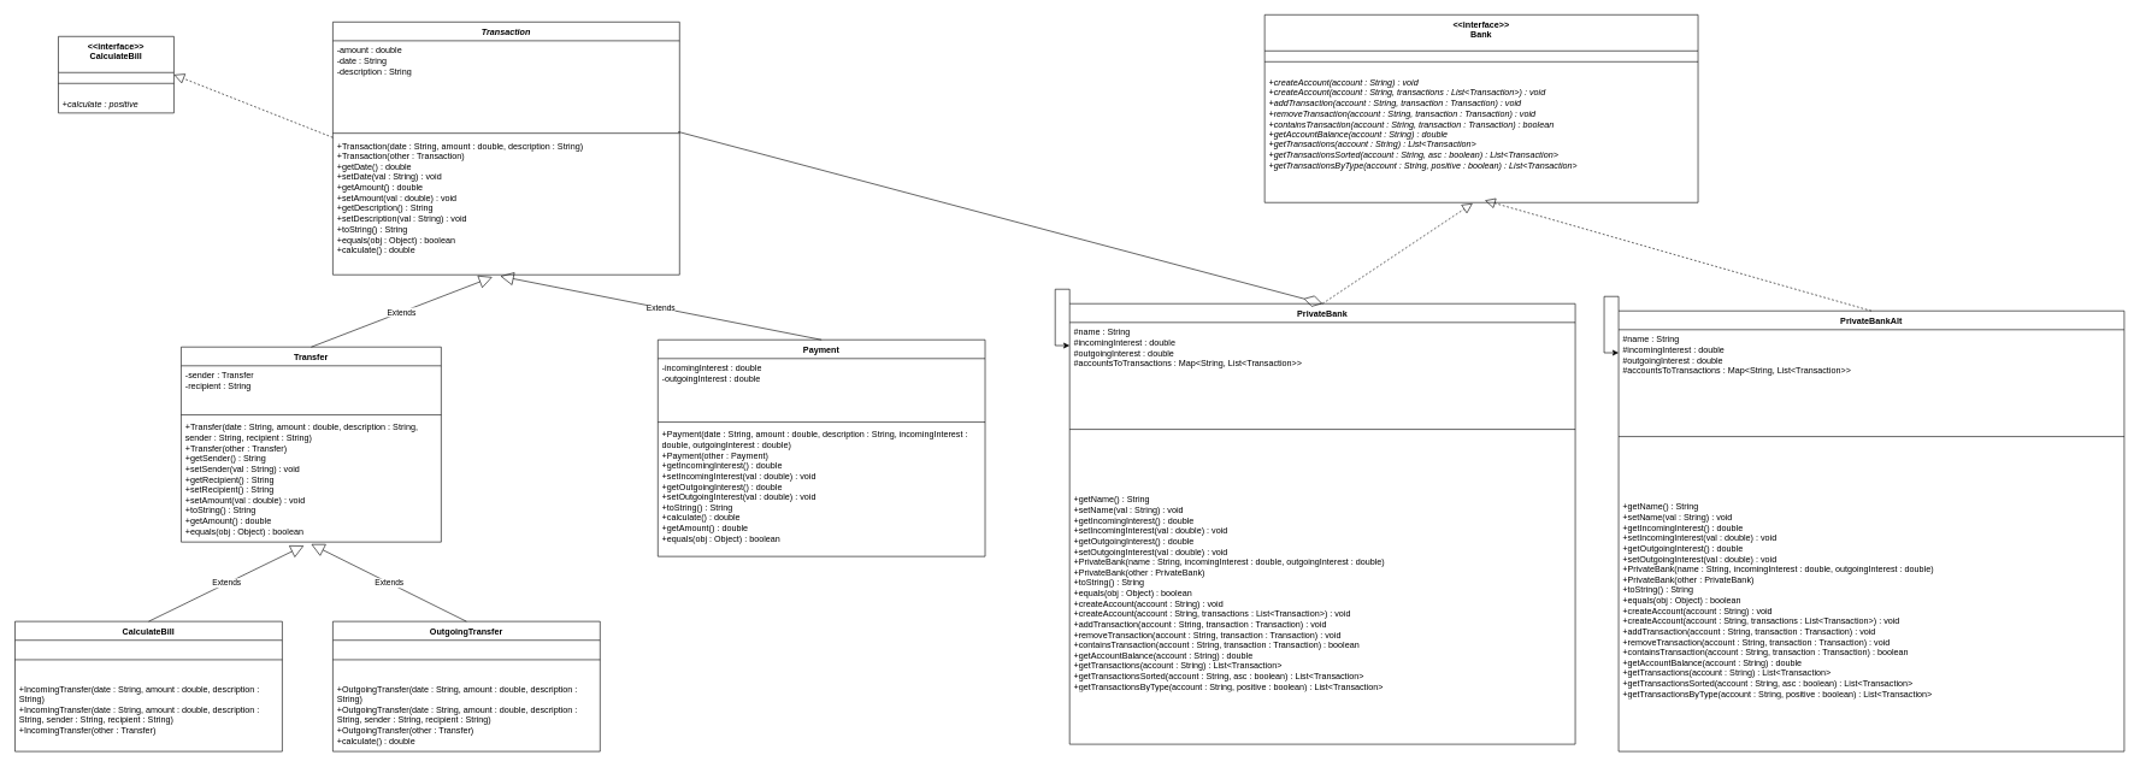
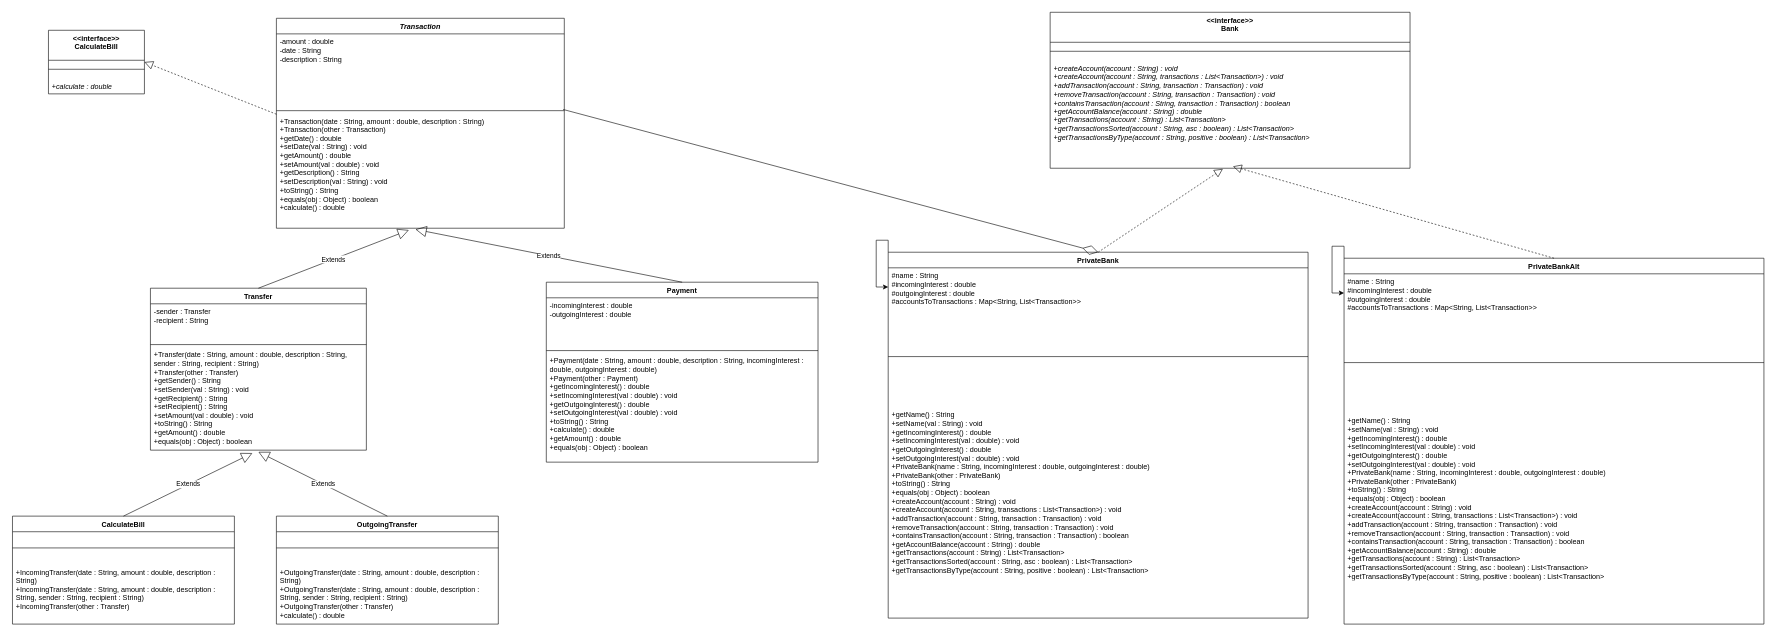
  <mxCell id="0" />
  <mxCell id="1" parent="0" />
  <mxCell id="2" value="&amp;lt;&amp;lt;interface&amp;gt;&amp;gt;&lt;div&gt;CalculateBill&lt;/div&gt;" style="swimlane;fontStyle=1;align=center;verticalAlign=top;childLayout=stackLayout;horizontal=1;startSize=50;horizontalStack=0;resizeParent=1;resizeParentMax=0;resizeLast=0;collapsible=1;marginBottom=0;whiteSpace=wrap;html=1;" vertex="1" parent="1"><mxGeometry x="80" y="50" width="160" height="106" as="geometry" /></mxCell>
  <mxCell id="3" value="" style="line;strokeWidth=1;fillColor=none;align=left;verticalAlign=middle;spacingTop=-1;spacingLeft=3;spacingRight=3;rotatable=0;labelPosition=right;points=[];portConstraint=eastwest;strokeColor=inherit;" vertex="1" parent="2"><mxGeometry y="50" width="160" height="30" as="geometry" /></mxCell>
- <mxCell id="4" value="+&lt;i&gt;calculate : positive&lt;/i&gt;" style="text;strokeColor=none;fillColor=none;align=left;verticalAlign=top;spacingLeft=4;spacingRight=4;overflow=hidden;rotatable=0;points=[[0,0.5],[1,0.5]];portConstraint=eastwest;whiteSpace=wrap;html=1;" vertex="1" parent="2"><mxGeometry y="80" width="160" height="26" as="geometry" /></mxCell>
+ <mxCell id="4" value="+&lt;i&gt;calculate : double&lt;/i&gt;" style="text;strokeColor=none;fillColor=none;align=left;verticalAlign=top;spacingLeft=4;spacingRight=4;overflow=hidden;rotatable=0;points=[[0,0.5],[1,0.5]];portConstraint=eastwest;whiteSpace=wrap;html=1;" vertex="1" parent="2"><mxGeometry y="80" width="160" height="26" as="geometry" /></mxCell>
  <mxCell id="5" value="&lt;i&gt;Transaction&lt;/i&gt;" style="swimlane;fontStyle=1;align=center;verticalAlign=top;childLayout=stackLayout;horizontal=1;startSize=26;horizontalStack=0;resizeParent=1;resizeParentMax=0;resizeLast=0;collapsible=1;marginBottom=0;whiteSpace=wrap;html=1;" vertex="1" parent="1"><mxGeometry x="460" y="30" width="480" height="350" as="geometry" /></mxCell>
  <mxCell id="6" value="-amount : double&lt;div&gt;-date : String&lt;/div&gt;&lt;div&gt;-description : String&lt;span style=&quot;white-space: pre;&quot;&gt;&#09;&lt;/span&gt;&lt;/div&gt;" style="text;strokeColor=none;fillColor=none;align=left;verticalAlign=top;spacingLeft=4;spacingRight=4;overflow=hidden;rotatable=0;points=[[0,0.5],[1,0.5]];portConstraint=eastwest;whiteSpace=wrap;html=1;" vertex="1" parent="5"><mxGeometry y="26" width="480" height="124" as="geometry" /></mxCell>
  <mxCell id="7" value="" style="line;strokeWidth=1;fillColor=none;align=left;verticalAlign=middle;spacingTop=-1;spacingLeft=3;spacingRight=3;rotatable=0;labelPosition=right;points=[];portConstraint=eastwest;strokeColor=inherit;" vertex="1" parent="5"><mxGeometry y="150" width="480" height="8" as="geometry" /></mxCell>
  <mxCell id="8" value="+Transaction(date : String, amount : double, description : String)&lt;div&gt;+Transaction(other : Transaction)&lt;/div&gt;&lt;div&gt;+getDate() : double&lt;/div&gt;&lt;div&gt;+setDate(val : String) : void&lt;/div&gt;&lt;div&gt;+getAmount() : double&lt;/div&gt;&lt;div&gt;+setAmount(val : double) : void&lt;/div&gt;&lt;div&gt;+getDescription() : String&lt;/div&gt;&lt;div&gt;+setDescription(val : String) : void&lt;/div&gt;&lt;div&gt;+toString() : String&lt;/div&gt;&lt;div&gt;+equals(obj : Object) : boolean&lt;/div&gt;&lt;div&gt;+calculate() : double&lt;/div&gt;&lt;div&gt;&lt;br&gt;&lt;/div&gt;" style="text;strokeColor=none;fillColor=none;align=left;verticalAlign=top;spacingLeft=4;spacingRight=4;overflow=hidden;rotatable=0;points=[[0,0.5],[1,0.5]];portConstraint=eastwest;whiteSpace=wrap;html=1;" vertex="1" parent="5"><mxGeometry y="158" width="480" height="192" as="geometry" /></mxCell>
  <mxCell id="9" value="" style="endArrow=block;dashed=1;endFill=0;endSize=12;html=1;rounded=0;exitX=0;exitY=0.01;exitDx=0;exitDy=0;exitPerimeter=0;entryX=1;entryY=0.5;entryDx=0;entryDy=0;" edge="1" parent="1" source="8" target="2"><mxGeometry width="160" relative="1" as="geometry"><mxPoint x="630" y="380" as="sourcePoint" /><mxPoint x="790" y="380" as="targetPoint" /></mxGeometry></mxCell>
  <mxCell id="10" value="Transfer" style="swimlane;fontStyle=1;align=center;verticalAlign=top;childLayout=stackLayout;horizontal=1;startSize=26;horizontalStack=0;resizeParent=1;resizeParentMax=0;resizeLast=0;collapsible=1;marginBottom=0;whiteSpace=wrap;html=1;" vertex="1" parent="1"><mxGeometry x="250" y="480" width="360" height="270" as="geometry" /></mxCell>
  <mxCell id="11" value="-sender : Transfer&lt;div&gt;-recipient : String&lt;/div&gt;" style="text;strokeColor=none;fillColor=none;align=left;verticalAlign=top;spacingLeft=4;spacingRight=4;overflow=hidden;rotatable=0;points=[[0,0.5],[1,0.5]];portConstraint=eastwest;whiteSpace=wrap;html=1;" vertex="1" parent="10"><mxGeometry y="26" width="360" height="64" as="geometry" /></mxCell>
  <mxCell id="12" value="" style="line;strokeWidth=1;fillColor=none;align=left;verticalAlign=middle;spacingTop=-1;spacingLeft=3;spacingRight=3;rotatable=0;labelPosition=right;points=[];portConstraint=eastwest;strokeColor=inherit;" vertex="1" parent="10"><mxGeometry y="90" width="360" height="8" as="geometry" /></mxCell>
  <mxCell id="13" value="+Transfer(date : String, amount : double, description : String, sender : String, recipient : String)&lt;div&gt;+Transfer(other : Transfer)&lt;/div&gt;&lt;div&gt;+getSender() : String&lt;/div&gt;&lt;div&gt;+setSender(val : String) : void&lt;/div&gt;&lt;div&gt;+getRecipient() : String&lt;/div&gt;&lt;div&gt;+setRecipient() : String&lt;/div&gt;&lt;div&gt;+setAmount(val : double) : void&lt;/div&gt;&lt;div&gt;+toString() : String&lt;/div&gt;&lt;div&gt;+getAmount() : double&lt;/div&gt;&lt;div&gt;+equals(obj : Object) : boolean&amp;nbsp;&lt;/div&gt;" style="text;strokeColor=none;fillColor=none;align=left;verticalAlign=top;spacingLeft=4;spacingRight=4;overflow=hidden;rotatable=0;points=[[0,0.5],[1,0.5]];portConstraint=eastwest;whiteSpace=wrap;html=1;" vertex="1" parent="10"><mxGeometry y="98" width="360" height="172" as="geometry" /></mxCell>
  <mxCell id="14" value="Payment" style="swimlane;fontStyle=1;align=center;verticalAlign=top;childLayout=stackLayout;horizontal=1;startSize=26;horizontalStack=0;resizeParent=1;resizeParentMax=0;resizeLast=0;collapsible=1;marginBottom=0;whiteSpace=wrap;html=1;" vertex="1" parent="1"><mxGeometry x="910" y="470" width="453" height="300" as="geometry" /></mxCell>
  <mxCell id="15" value="-incomingInterest : double&lt;div&gt;-outgoingInterest : double&lt;/div&gt;" style="text;strokeColor=none;fillColor=none;align=left;verticalAlign=top;spacingLeft=4;spacingRight=4;overflow=hidden;rotatable=0;points=[[0,0.5],[1,0.5]];portConstraint=eastwest;whiteSpace=wrap;html=1;" vertex="1" parent="14"><mxGeometry y="26" width="453" height="84" as="geometry" /></mxCell>
  <mxCell id="16" value="" style="line;strokeWidth=1;fillColor=none;align=left;verticalAlign=middle;spacingTop=-1;spacingLeft=3;spacingRight=3;rotatable=0;labelPosition=right;points=[];portConstraint=eastwest;strokeColor=inherit;" vertex="1" parent="14"><mxGeometry y="110" width="453" height="8" as="geometry" /></mxCell>
  <mxCell id="17" value="+Payment(date : String, amount : double, description : String, incomingInterest : double, outgoingInterest : double)&lt;div&gt;+Payment(other : Payment)&lt;/div&gt;&lt;div&gt;+getIncomingInterest() : double&lt;/div&gt;&lt;div&gt;+setIncomingInterest(val : double) : void&lt;/div&gt;&lt;div&gt;+getOutgoingInterest() : double&lt;/div&gt;&lt;div&gt;+setOutgoingInterest(val : double) : void&lt;/div&gt;&lt;div&gt;+toString() : String&lt;/div&gt;&lt;div&gt;+calculate() : double&lt;/div&gt;&lt;div&gt;+getAmount() : double&lt;/div&gt;&lt;div&gt;+equals(obj : Object) : boolean&lt;/div&gt;" style="text;strokeColor=none;fillColor=none;align=left;verticalAlign=top;spacingLeft=4;spacingRight=4;overflow=hidden;rotatable=0;points=[[0,0.5],[1,0.5]];portConstraint=eastwest;whiteSpace=wrap;html=1;" vertex="1" parent="14"><mxGeometry y="118" width="453" height="182" as="geometry" /></mxCell>
  <mxCell id="18" value="Extends" style="endArrow=block;endSize=16;endFill=0;html=1;rounded=0;exitX=0.5;exitY=0;exitDx=0;exitDy=0;entryX=0.46;entryY=1.016;entryDx=0;entryDy=0;entryPerimeter=0;" edge="1" parent="1" source="10" target="8"><mxGeometry width="160" relative="1" as="geometry"><mxPoint x="630" y="380" as="sourcePoint" /><mxPoint x="790" y="380" as="targetPoint" /></mxGeometry></mxCell>
  <mxCell id="19" value="Extends" style="endArrow=block;endSize=16;endFill=0;html=1;rounded=0;exitX=0.5;exitY=0;exitDx=0;exitDy=0;entryX=0.483;entryY=1.01;entryDx=0;entryDy=0;entryPerimeter=0;" edge="1" parent="1" source="14" target="8"><mxGeometry width="160" relative="1" as="geometry"><mxPoint x="630" y="380" as="sourcePoint" /><mxPoint x="790" y="380" as="targetPoint" /></mxGeometry></mxCell>
  <mxCell id="20" value="&amp;lt;&amp;lt;interface&amp;gt;&amp;gt;&lt;div&gt;Bank&lt;/div&gt;" style="swimlane;fontStyle=1;align=center;verticalAlign=top;childLayout=stackLayout;horizontal=1;startSize=50;horizontalStack=0;resizeParent=1;resizeParentMax=0;resizeLast=0;collapsible=1;marginBottom=0;whiteSpace=wrap;html=1;" vertex="1" parent="1"><mxGeometry x="1750" y="20" width="600" height="260" as="geometry" /></mxCell>
  <mxCell id="21" value="" style="line;strokeWidth=1;fillColor=none;align=left;verticalAlign=middle;spacingTop=-1;spacingLeft=3;spacingRight=3;rotatable=0;labelPosition=right;points=[];portConstraint=eastwest;strokeColor=inherit;" vertex="1" parent="20"><mxGeometry y="50" width="600" height="30" as="geometry" /></mxCell>
  <mxCell id="22" value="&lt;i&gt;+createAccount(account : String) : void&lt;/i&gt;&lt;div&gt;&lt;i&gt;+createAccount(account : String, transactions : List&amp;lt;Transaction&amp;gt;) : void&lt;/i&gt;&lt;/div&gt;&lt;div&gt;&lt;i&gt;+addTransaction(account : String, transaction : Transaction) : void&lt;/i&gt;&lt;/div&gt;&lt;div&gt;&lt;i&gt;+removeTransaction(account : String, transaction : Transaction) : void&lt;/i&gt;&lt;/div&gt;&lt;div&gt;&lt;i&gt;+containsTransaction(account : String, transaction : Transaction) : boolean&lt;/i&gt;&lt;/div&gt;&lt;div&gt;&lt;i&gt;+getAccountBalance(account : String) : double&lt;/i&gt;&lt;/div&gt;&lt;div&gt;&lt;i&gt;+getTransactions(account : String) : List&amp;lt;Transaction&amp;gt;&lt;/i&gt;&lt;/div&gt;&lt;div&gt;&lt;i&gt;+getTransactionsSorted(account : String, asc : boolean) :&amp;nbsp;&lt;/i&gt;&lt;i data-darkreader-inline-color=&quot;&quot; style=&quot;color: rgb(0, 0, 0); --darkreader-inline-color: #e8e6e3;&quot;&gt;List&amp;lt;Transaction&amp;gt;&lt;/i&gt;&lt;/div&gt;&lt;div&gt;&lt;i&gt;+getTransactionsByType(account : String, positive : boolean) :&amp;nbsp;&lt;/i&gt;&lt;i data-darkreader-inline-color=&quot;&quot; style=&quot;color: rgb(0, 0, 0); --darkreader-inline-color: #e8e6e3;&quot;&gt;List&amp;lt;Transaction&amp;gt;&lt;/i&gt;&lt;/div&gt;" style="text;strokeColor=none;fillColor=none;align=left;verticalAlign=top;spacingLeft=4;spacingRight=4;overflow=hidden;rotatable=0;points=[[0,0.5],[1,0.5]];portConstraint=eastwest;whiteSpace=wrap;html=1;" vertex="1" parent="20"><mxGeometry y="80" width="600" height="180" as="geometry" /></mxCell>
  <mxCell id="23" value="PrivateBank" style="swimlane;fontStyle=1;align=center;verticalAlign=top;childLayout=stackLayout;horizontal=1;startSize=26;horizontalStack=0;resizeParent=1;resizeParentMax=0;resizeLast=0;collapsible=1;marginBottom=0;whiteSpace=wrap;html=1;" vertex="1" parent="1"><mxGeometry x="1480" y="420" width="700" height="610" as="geometry" /></mxCell>
  <mxCell id="24" value="#name : String&lt;div&gt;#incomingInterest : double&lt;/div&gt;&lt;div&gt;#outgoingInterest : double&lt;/div&gt;&lt;div&gt;#accountsToTransactions : Map&amp;lt;String, List&amp;lt;Transaction&amp;gt;&amp;gt;&lt;/div&gt;&lt;div&gt;&lt;br&gt;&lt;/div&gt;" style="text;strokeColor=none;fillColor=none;align=left;verticalAlign=top;spacingLeft=4;spacingRight=4;overflow=hidden;rotatable=0;points=[[0,0.5],[1,0.5]];portConstraint=eastwest;whiteSpace=wrap;html=1;" vertex="1" parent="23"><mxGeometry y="26" width="700" height="64" as="geometry" /></mxCell>
  <mxCell id="25" value="" style="line;strokeWidth=1;fillColor=none;align=left;verticalAlign=middle;spacingTop=-1;spacingLeft=3;spacingRight=3;rotatable=0;labelPosition=right;points=[];portConstraint=eastwest;strokeColor=inherit;" vertex="1" parent="23"><mxGeometry y="90" width="700" height="168" as="geometry" /></mxCell>
  <mxCell id="26" value="+getName() : String&lt;div&gt;+setName(val : String) : void&lt;/div&gt;&lt;div&gt;+getIncomingInterest() : double&lt;/div&gt;&lt;div&gt;+setIncomingInterest(val : double) : void&lt;/div&gt;&lt;div&gt;+getOutgoingInterest() : double&lt;/div&gt;&lt;div&gt;+setOutgoingInterest(val : double) : void&lt;/div&gt;&lt;div&gt;+PrivateBank(name : String, incomingInterest : double, outgoingInterest : double)&lt;/div&gt;&lt;div&gt;+PrivateBank(other : PrivateBank)&lt;/div&gt;&lt;div&gt;+toString() : String&lt;/div&gt;&lt;div&gt;+equals(obj : Object) : boolean&lt;/div&gt;&lt;div&gt;+createAccount(account : String) : void&lt;/div&gt;&lt;div&gt;+createAccount(account : String, transactions : List&amp;lt;Transaction&amp;gt;) : void&lt;br&gt;&lt;/div&gt;&lt;div&gt;+addTransaction(account : String, transaction : Transaction) : void&lt;/div&gt;&lt;div&gt;+removeTransaction(account : String, transaction : Transaction) : void&lt;/div&gt;&lt;div&gt;+containsTransaction(account : String, transaction : Transaction) : boolean&lt;/div&gt;&lt;div&gt;+getAccountBalance(account : String) : double&lt;/div&gt;&lt;div&gt;+getTransactions(account : String) : List&amp;lt;Transaction&amp;gt;&lt;/div&gt;&lt;div&gt;+getTransactionsSorted(account : String, asc : boolean) : List&amp;lt;Transaction&amp;gt;&lt;/div&gt;&lt;div&gt;+getTransactionsByType(account : String, positive : boolean) : List&amp;lt;Transaction&amp;gt;&lt;/div&gt;" style="text;strokeColor=none;fillColor=none;align=left;verticalAlign=top;spacingLeft=4;spacingRight=4;overflow=hidden;rotatable=0;points=[[0,0.5],[1,0.5]];portConstraint=eastwest;whiteSpace=wrap;html=1;" vertex="1" parent="23"><mxGeometry y="258" width="700" height="352" as="geometry" /></mxCell>
  <mxCell id="27" style="edgeStyle=orthogonalEdgeStyle;rounded=0;orthogonalLoop=1;jettySize=auto;html=1;exitX=0;exitY=0;exitDx=0;exitDy=0;" edge="1" parent="23" source="23" target="24"><mxGeometry relative="1" as="geometry" /></mxCell>
  <mxCell id="28" value="" style="endArrow=block;dashed=1;endFill=0;endSize=12;html=1;rounded=0;exitX=0.5;exitY=0;exitDx=0;exitDy=0;entryX=0.48;entryY=1.006;entryDx=0;entryDy=0;entryPerimeter=0;" edge="1" parent="1" source="23" target="22"><mxGeometry width="160" relative="1" as="geometry"><mxPoint x="1380" y="560" as="sourcePoint" /><mxPoint x="1540" y="560" as="targetPoint" /></mxGeometry></mxCell>
  <mxCell id="29" value="PrivateBankAlt" style="swimlane;fontStyle=1;align=center;verticalAlign=top;childLayout=stackLayout;horizontal=1;startSize=26;horizontalStack=0;resizeParent=1;resizeParentMax=0;resizeLast=0;collapsible=1;marginBottom=0;whiteSpace=wrap;html=1;" vertex="1" parent="1"><mxGeometry x="2240" y="430" width="700" height="610" as="geometry" /></mxCell>
  <mxCell id="30" value="#name : String&lt;div&gt;#incomingInterest : double&lt;/div&gt;&lt;div&gt;#outgoingInterest : double&lt;/div&gt;&lt;div&gt;#accountsToTransactions : Map&amp;lt;String, List&amp;lt;Transaction&amp;gt;&amp;gt;&lt;/div&gt;&lt;div&gt;&lt;br&gt;&lt;/div&gt;" style="text;strokeColor=none;fillColor=none;align=left;verticalAlign=top;spacingLeft=4;spacingRight=4;overflow=hidden;rotatable=0;points=[[0,0.5],[1,0.5]];portConstraint=eastwest;whiteSpace=wrap;html=1;" vertex="1" parent="29"><mxGeometry y="26" width="700" height="64" as="geometry" /></mxCell>
  <mxCell id="31" value="" style="line;strokeWidth=1;fillColor=none;align=left;verticalAlign=middle;spacingTop=-1;spacingLeft=3;spacingRight=3;rotatable=0;labelPosition=right;points=[];portConstraint=eastwest;strokeColor=inherit;" vertex="1" parent="29"><mxGeometry y="90" width="700" height="168" as="geometry" /></mxCell>
  <mxCell id="32" value="+getName() : String&lt;div&gt;+setName(val : String) : void&lt;/div&gt;&lt;div&gt;+getIncomingInterest() : double&lt;/div&gt;&lt;div&gt;+setIncomingInterest(val : double) : void&lt;/div&gt;&lt;div&gt;+getOutgoingInterest() : double&lt;/div&gt;&lt;div&gt;+setOutgoingInterest(val : double) : void&lt;/div&gt;&lt;div&gt;+PrivateBank(name : String, incomingInterest : double, outgoingInterest : double)&lt;/div&gt;&lt;div&gt;+PrivateBank(other : PrivateBank)&lt;/div&gt;&lt;div&gt;+toString() : String&lt;/div&gt;&lt;div&gt;+equals(obj : Object) : boolean&lt;/div&gt;&lt;div&gt;+createAccount(account : String) : void&lt;/div&gt;&lt;div&gt;+createAccount(account : String, transactions : List&amp;lt;Transaction&amp;gt;) : void&lt;br&gt;&lt;/div&gt;&lt;div&gt;+addTransaction(account : String, transaction : Transaction) : void&lt;/div&gt;&lt;div&gt;+removeTransaction(account : String, transaction : Transaction) : void&lt;/div&gt;&lt;div&gt;+containsTransaction(account : String, transaction : Transaction) : boolean&lt;/div&gt;&lt;div&gt;+getAccountBalance(account : String) : double&lt;/div&gt;&lt;div&gt;+getTransactions(account : String) : List&amp;lt;Transaction&amp;gt;&lt;/div&gt;&lt;div&gt;+getTransactionsSorted(account : String, asc : boolean) : List&amp;lt;Transaction&amp;gt;&lt;/div&gt;&lt;div&gt;+getTransactionsByType(account : String, positive : boolean) : List&amp;lt;Transaction&amp;gt;&lt;/div&gt;" style="text;strokeColor=none;fillColor=none;align=left;verticalAlign=top;spacingLeft=4;spacingRight=4;overflow=hidden;rotatable=0;points=[[0,0.5],[1,0.5]];portConstraint=eastwest;whiteSpace=wrap;html=1;" vertex="1" parent="29"><mxGeometry y="258" width="700" height="352" as="geometry" /></mxCell>
  <mxCell id="33" style="edgeStyle=orthogonalEdgeStyle;rounded=0;orthogonalLoop=1;jettySize=auto;html=1;exitX=0;exitY=0;exitDx=0;exitDy=0;" edge="1" parent="29" source="29" target="30"><mxGeometry relative="1" as="geometry" /></mxCell>
  <mxCell id="34" value="" style="endArrow=block;dashed=1;endFill=0;endSize=12;html=1;rounded=0;exitX=0.5;exitY=0;exitDx=0;exitDy=0;entryX=0.508;entryY=0.983;entryDx=0;entryDy=0;entryPerimeter=0;" edge="1" parent="1" source="29" target="22"><mxGeometry width="160" relative="1" as="geometry"><mxPoint x="1940" y="620" as="sourcePoint" /><mxPoint x="2010" y="280" as="targetPoint" /></mxGeometry></mxCell>
  <mxCell id="35" value="" style="endArrow=diamondThin;endFill=0;endSize=24;html=1;rounded=0;exitX=0.996;exitY=0.25;exitDx=0;exitDy=0;entryX=0.5;entryY=0;entryDx=0;entryDy=0;exitPerimeter=0;" edge="1" parent="1" source="7" target="23"><mxGeometry width="160" relative="1" as="geometry"><mxPoint x="620" y="210" as="sourcePoint" /><mxPoint x="1320" y="185" as="targetPoint" /></mxGeometry></mxCell>
  <mxCell id="36" value="CalculateBill" style="swimlane;fontStyle=1;align=center;verticalAlign=top;childLayout=stackLayout;horizontal=1;startSize=26;horizontalStack=0;resizeParent=1;resizeParentMax=0;resizeLast=0;collapsible=1;marginBottom=0;whiteSpace=wrap;html=1;" vertex="1" parent="1"><mxGeometry x="20" y="860" width="370" height="180" as="geometry" /></mxCell>
  <mxCell id="37" value="" style="line;strokeWidth=1;fillColor=none;align=left;verticalAlign=middle;spacingTop=-1;spacingLeft=3;spacingRight=3;rotatable=0;labelPosition=right;points=[];portConstraint=eastwest;strokeColor=inherit;" vertex="1" parent="36"><mxGeometry y="26" width="370" height="54" as="geometry" /></mxCell>
  <mxCell id="38" value="+IncomingTransfer(date : String, amount : double, description : String)&amp;nbsp;&lt;div&gt;+IncomingTransfer(date : String, amount : double, description : String, sender : String, recipient : String)&lt;/div&gt;&lt;div&gt;+IncomingTransfer(other : Transfer)&lt;/div&gt;" style="text;strokeColor=none;fillColor=none;align=left;verticalAlign=top;spacingLeft=4;spacingRight=4;overflow=hidden;rotatable=0;points=[[0,0.5],[1,0.5]];portConstraint=eastwest;whiteSpace=wrap;html=1;" vertex="1" parent="36"><mxGeometry y="80" width="370" height="100" as="geometry" /></mxCell>
  <mxCell id="39" value="OutgoingTransfer" style="swimlane;fontStyle=1;align=center;verticalAlign=top;childLayout=stackLayout;horizontal=1;startSize=26;horizontalStack=0;resizeParent=1;resizeParentMax=0;resizeLast=0;collapsible=1;marginBottom=0;whiteSpace=wrap;html=1;" vertex="1" parent="1"><mxGeometry x="460" y="860" width="370" height="180" as="geometry" /></mxCell>
  <mxCell id="40" value="" style="line;strokeWidth=1;fillColor=none;align=left;verticalAlign=middle;spacingTop=-1;spacingLeft=3;spacingRight=3;rotatable=0;labelPosition=right;points=[];portConstraint=eastwest;strokeColor=inherit;" vertex="1" parent="39"><mxGeometry y="26" width="370" height="54" as="geometry" /></mxCell>
  <mxCell id="41" value="+OutgoingTransfer(date : String, amount : double, description : String)&amp;nbsp;&lt;div&gt;+OutgoingTransfer(date : String, amount : double, description : String, sender : String, recipient : String)&lt;/div&gt;&lt;div&gt;+OutgoingTransfer(other : Transfer)&lt;/div&gt;&lt;div&gt;+calculate() : double&lt;/div&gt;" style="text;strokeColor=none;fillColor=none;align=left;verticalAlign=top;spacingLeft=4;spacingRight=4;overflow=hidden;rotatable=0;points=[[0,0.5],[1,0.5]];portConstraint=eastwest;whiteSpace=wrap;html=1;" vertex="1" parent="39"><mxGeometry y="80" width="370" height="100" as="geometry" /></mxCell>
  <mxCell id="42" value="Extends" style="endArrow=block;endSize=16;endFill=0;html=1;rounded=0;exitX=0.5;exitY=0;exitDx=0;exitDy=0;entryX=0.472;entryY=1.029;entryDx=0;entryDy=0;entryPerimeter=0;" edge="1" parent="1" source="36" target="13"><mxGeometry width="160" relative="1" as="geometry"><mxPoint x="580" y="720" as="sourcePoint" /><mxPoint x="740" y="720" as="targetPoint" /></mxGeometry></mxCell>
  <mxCell id="43" value="Extends" style="endArrow=block;endSize=16;endFill=0;html=1;rounded=0;exitX=0.5;exitY=0;exitDx=0;exitDy=0;entryX=0.5;entryY=1.017;entryDx=0;entryDy=0;entryPerimeter=0;" edge="1" parent="1" source="39" target="13"><mxGeometry width="160" relative="1" as="geometry"><mxPoint x="580" y="720" as="sourcePoint" /><mxPoint x="740" y="720" as="targetPoint" /></mxGeometry></mxCell>
